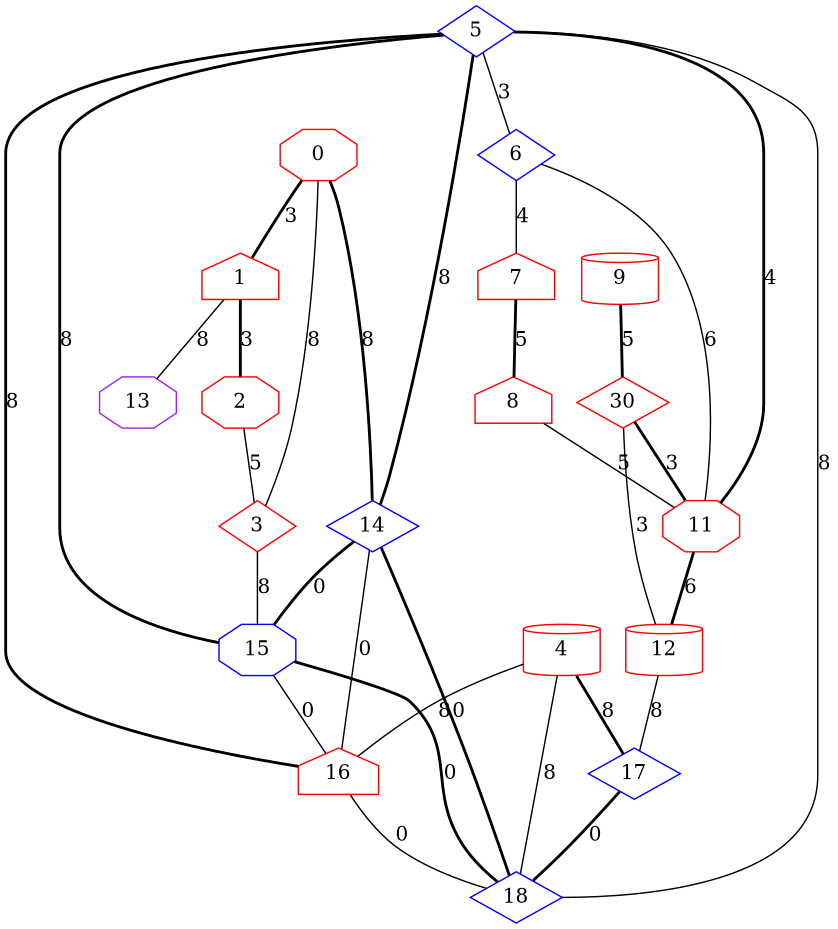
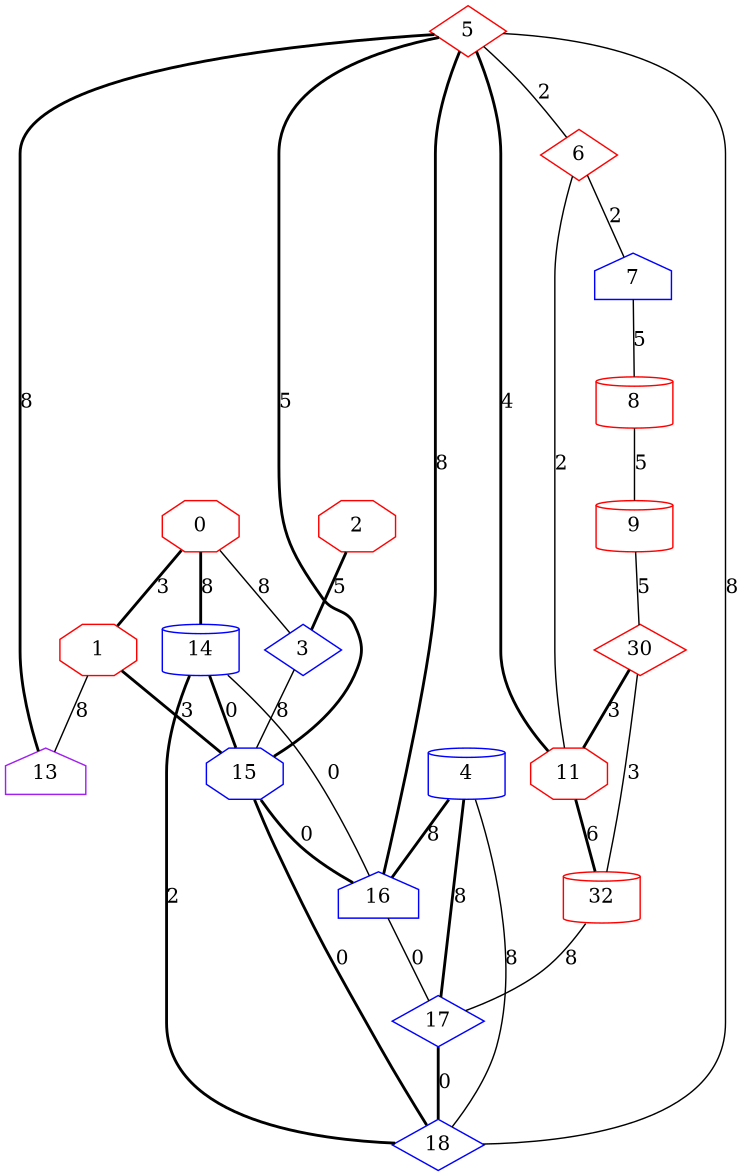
  graph {
    fontname="DejaVu Serif"
    node [color=red fontname="DejaVu Serif" shape=diamond weight=1]
    edge [fontname="DejaVu Serif" style=bold]
    0 [shape=octagon]
-   1 [shape=house]
-   14 [color=blue weight=3]
-   3
-   13 [color=purple shape=octagon weight=4]
+   1 [shape=octagon]
+   14 [color=blue shape=cylinder weight=3]
+   3 [color=blue]
+   13 [color=purple shape=house weight=4]
    2 [shape=octagon]
    15 [color=blue shape=octagon weight=3]
-   16 [shape=house weight=3]
+   16 [color=blue shape=house weight=3]
    18 [color=blue weight=3]
-   4 [shape=cylinder]
+   4 [color=blue shape=cylinder]
    17 [color=blue weight=3]
-   5 [color=blue]
-   6 [color=blue]
+   5
+   6
    11 [shape=octagon]
-   7 [shape=house]
-   12 [shape=cylinder]
-   8 [shape=house]
+   7 [color=blue shape=house]
+   12 [shape=cylinder label=32]
+   8 [shape=cylinder]
    9 [shape=cylinder]
    n19 [label=30]
    0 -- 1 [label=3]
    0 -- 14 [label=8]
    0 -- 3 [label=8 style=solid]
    1 -- 13 [label=8 style=solid]
-   1 -- 2 [label=3]
+   1 -- 15 [label=3]
    14 -- 15 [label=0]
    14 -- 16 [label=0 style=solid]
-   14 -- 18 [label=0]
+   14 -- 18 [label=2]
    3 -- 15 [label=8 style=solid]
-   2 -- 3 [label=5 style=solid]
-   15 -- 16 [label=0 style=solid]
+   2 -- 3 [label=5]
+   15 -- 16 [label=0]
    15 -- 18 [label=0]
-   16 -- 18 [label=0 style=solid]
-   4 -- 16 [label=8 style=solid]
+   16 -- 17 [label=0 style=solid]
+   4 -- 16 [label=8]
    4 -- 18 [label=8 style=solid]
    4 -- 17 [label=8]
    17 -- 18 [label=0]
-   5 -- 14 [label=8]
-   5 -- 15 [label=8]
+   5 -- 13 [label=8]
+   5 -- 15 [label=5]
    5 -- 16 [label=8]
    5 -- 18 [label=8 style=solid]
-   5 -- 6 [label=3 style=solid]
+   5 -- 6 [label=2 style=solid]
    5 -- 11 [label=4]
-   6 -- 11 [label=6 style=solid]
-   6 -- 7 [label=4 style=solid]
+   6 -- 11 [label=2 style=solid]
+   6 -- 7 [label=2 style=solid]
    11 -- 12 [label=6]
-   7 -- 8 [label=5]
+   7 -- 8 [label=5 style=solid]
    12 -- 17 [label=8 style=solid]
-   8 -- 11 [label=5 style=solid]
-   9 -- n19 [label=5]
+   8 -- 9 [label=5 style=solid]
+   9 -- n19 [label=5 style=solid]
    n19 -- 11 [label=3]
    n19 -- 12 [label=3 style=solid]
  }
